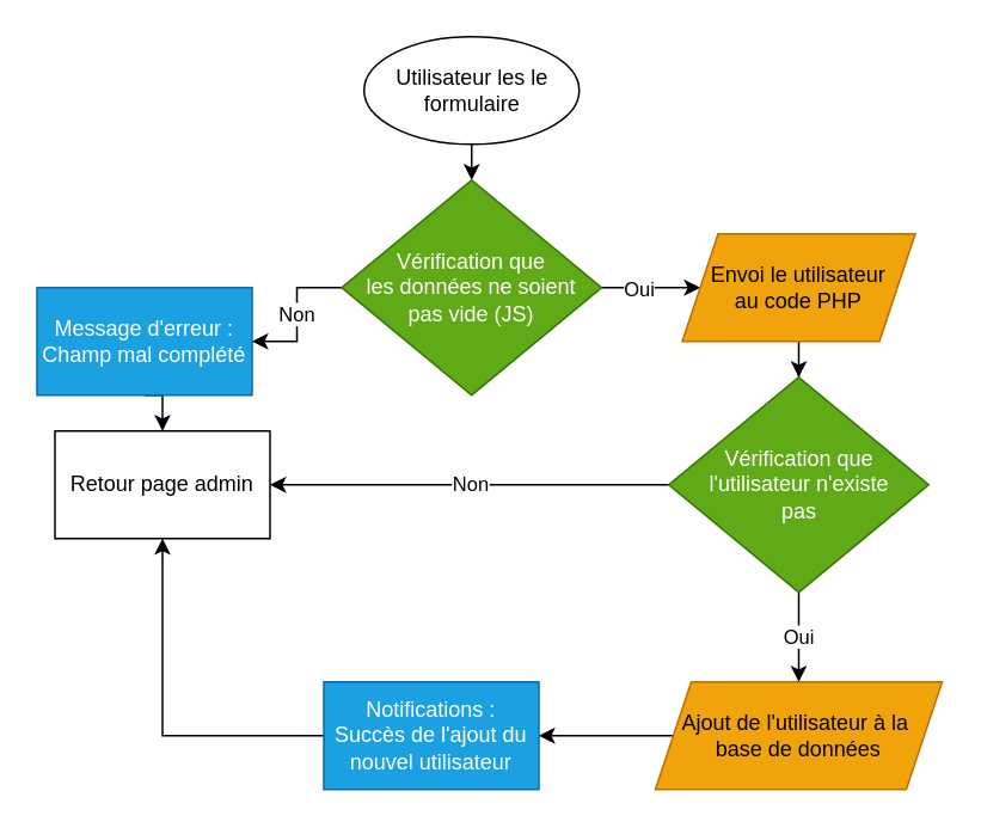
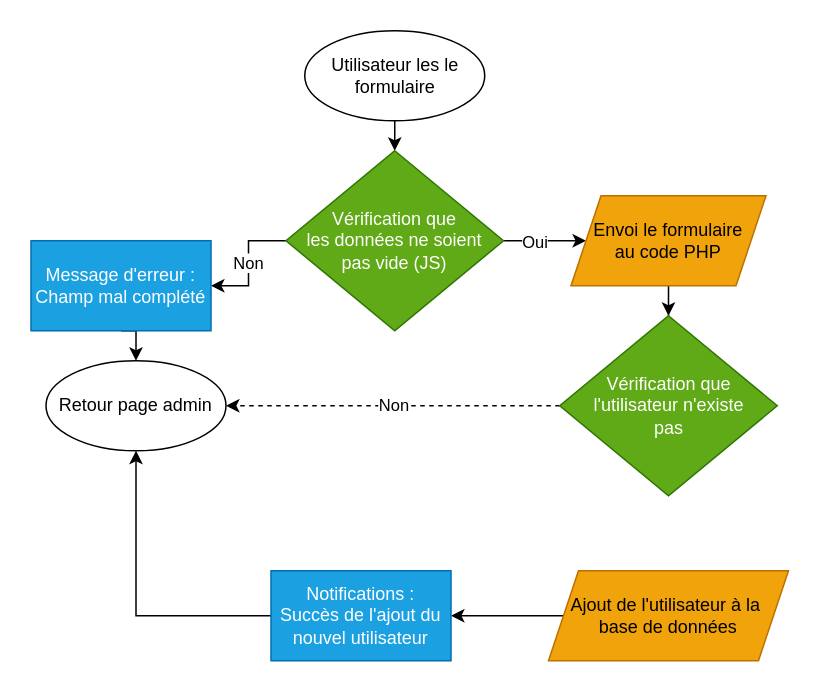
  <mxCell id="0" />
  <mxCell id="1" parent="0" />
  <mxCell id="2" style="edgeStyle=orthogonalEdgeStyle;rounded=0;orthogonalLoop=1;jettySize=auto;html=1;exitX=0.5;exitY=1;exitDx=0;exitDy=0;entryX=0.5;entryY=0;entryDx=0;entryDy=0;" edge="1" parent="1" source="3" target="7"><mxGeometry relative="1" as="geometry" /></mxCell>
  <mxCell id="3" value="Utilisateur les le formulaire" style="ellipse;whiteSpace=wrap;html=1;" vertex="1" parent="1"><mxGeometry x="202.5" y="20" width="120" height="60" as="geometry" /></mxCell>
  <mxCell id="4" style="edgeStyle=orthogonalEdgeStyle;rounded=0;orthogonalLoop=1;jettySize=auto;html=1;exitX=1;exitY=0.5;exitDx=0;exitDy=0;entryX=0;entryY=0.5;entryDx=0;entryDy=0;" edge="1" parent="1" source="7" target="12"><mxGeometry relative="1" as="geometry" /></mxCell>
  <mxCell id="5" value="Oui" style="edgeLabel;html=1;align=center;verticalAlign=middle;resizable=0;points=[];" vertex="1" connectable="0" parent="4"><mxGeometry x="-0.269" relative="1" as="geometry"><mxPoint as="offset" /></mxGeometry></mxCell>
  <mxCell id="6" value="Non" style="edgeStyle=orthogonalEdgeStyle;rounded=0;orthogonalLoop=1;jettySize=auto;html=1;exitX=0;exitY=0.5;exitDx=0;exitDy=0;entryX=1;entryY=0.5;entryDx=0;entryDy=0;" edge="1" parent="1" source="7" target="10"><mxGeometry relative="1" as="geometry" /></mxCell>
  <mxCell id="7" value="Vérification que &lt;br&gt;les données ne soient &lt;br&gt;pas vide (JS)" style="rhombus;whiteSpace=wrap;html=1;fillColor=#60a917;strokeColor=#2D7600;fontColor=#ffffff;" vertex="1" parent="1"><mxGeometry x="190" y="100" width="145" height="120" as="geometry" /></mxCell>
- <mxCell id="8" value="Retour page admin" style="whiteSpace=wrap;html=1;rounded=0;" vertex="1" parent="1"><mxGeometry x="30" y="240" width="120" height="60" as="geometry" /></mxCell>
+ <mxCell id="8" value="Retour page admin" style="ellipse;whiteSpace=wrap;html=1;" vertex="1" parent="1"><mxGeometry x="30" y="240" width="120" height="60" as="geometry" /></mxCell>
  <mxCell id="9" style="edgeStyle=orthogonalEdgeStyle;rounded=0;orthogonalLoop=1;jettySize=auto;html=1;exitX=0.5;exitY=1;exitDx=0;exitDy=0;entryX=0.5;entryY=0;entryDx=0;entryDy=0;" edge="1" parent="1" source="10" target="8"><mxGeometry relative="1" as="geometry" /></mxCell>
  <mxCell id="10" value="Message d'erreur : Champ mal complété" style="rounded=0;whiteSpace=wrap;html=1;fillColor=#1ba1e2;strokeColor=#006EAF;fontColor=#ffffff;" vertex="1" parent="1"><mxGeometry x="20" y="160" width="120" height="60" as="geometry" /></mxCell>
  <mxCell id="11" style="edgeStyle=orthogonalEdgeStyle;rounded=0;orthogonalLoop=1;jettySize=auto;html=1;exitX=0.5;exitY=1;exitDx=0;exitDy=0;" edge="1" parent="1" source="12" target="17"><mxGeometry relative="1" as="geometry"><mxPoint x="360" y="390" as="targetPoint" /></mxGeometry></mxCell>
- <mxCell id="12" value="Envoi le utilisateur&lt;br&gt;au code PHP" style="shape=parallelogram;perimeter=parallelogramPerimeter;whiteSpace=wrap;html=1;fixedSize=1;fontStyle=0;fillColor=#f0a30a;strokeColor=#BD7000;fontColor=#000000;" vertex="1" parent="1"><mxGeometry x="380" y="130" width="130" height="60" as="geometry" /></mxCell>
+ <mxCell id="12" value="Envoi le formulaire&lt;br&gt;au code PHP" style="shape=parallelogram;perimeter=parallelogramPerimeter;whiteSpace=wrap;html=1;fixedSize=1;fontStyle=0;fillColor=#f0a30a;strokeColor=#BD7000;fontColor=#000000;" vertex="1" parent="1"><mxGeometry x="380" y="130" width="130" height="60" as="geometry" /></mxCell>
  <mxCell id="13" style="edgeStyle=orthogonalEdgeStyle;rounded=0;orthogonalLoop=1;jettySize=auto;html=1;exitX=0;exitY=0.5;exitDx=0;exitDy=0;entryX=1;entryY=0.5;entryDx=0;entryDy=0;" edge="1" parent="1" source="14" target="19"><mxGeometry relative="1" as="geometry" /></mxCell>
  <mxCell id="14" value="&lt;div&gt;Ajout de l'utilisateur à la&amp;nbsp;&lt;br&gt;base de données&lt;/div&gt;" style="shape=parallelogram;perimeter=parallelogramPerimeter;whiteSpace=wrap;html=1;fixedSize=1;fillColor=#f0a30a;strokeColor=#BD7000;fontColor=#000000;" vertex="1" parent="1"><mxGeometry x="365" y="380" width="160" height="60" as="geometry" /></mxCell>
- <mxCell id="15" value="Non" style="edgeStyle=orthogonalEdgeStyle;rounded=0;orthogonalLoop=1;jettySize=auto;html=1;exitX=0;exitY=0.5;exitDx=0;exitDy=0;entryX=1;entryY=0.5;entryDx=0;entryDy=0;" edge="1" parent="1" source="17" target="8"><mxGeometry relative="1" as="geometry"><mxPoint x="160" y="370" as="targetPoint" /></mxGeometry></mxCell>
- <mxCell id="16" value="Oui" style="edgeStyle=orthogonalEdgeStyle;rounded=0;orthogonalLoop=1;jettySize=auto;html=1;exitX=0.5;exitY=1;exitDx=0;exitDy=0;entryX=0.5;entryY=0;entryDx=0;entryDy=0;" edge="1" parent="1" source="17" target="14"><mxGeometry relative="1" as="geometry" /></mxCell>
+ <mxCell id="15" value="Non" style="edgeStyle=orthogonalEdgeStyle;rounded=0;orthogonalLoop=1;jettySize=auto;html=1;exitX=0;exitY=0.5;exitDx=0;exitDy=0;entryX=1;entryY=0.5;entryDx=0;entryDy=0;dashed=1;" edge="1" parent="1" source="17" target="8"><mxGeometry relative="1" as="geometry"><mxPoint x="160" y="370" as="targetPoint" /></mxGeometry></mxCell>
  <mxCell id="17" value="Vérification que&lt;br&gt;l'utilisateur n'existe&lt;br&gt;pas" style="rhombus;whiteSpace=wrap;html=1;fillColor=#60a917;strokeColor=#2D7600;fontColor=#ffffff;" vertex="1" parent="1"><mxGeometry x="372.5" y="210" width="145" height="120" as="geometry" /></mxCell>
  <mxCell id="18" style="edgeStyle=orthogonalEdgeStyle;rounded=0;orthogonalLoop=1;jettySize=auto;html=1;exitX=0;exitY=0.5;exitDx=0;exitDy=0;entryX=0.5;entryY=1;entryDx=0;entryDy=0;" edge="1" parent="1" source="19" target="8"><mxGeometry relative="1" as="geometry"><mxPoint x="360" y="720" as="targetPoint" /></mxGeometry></mxCell>
  <mxCell id="19" value="Notifications : &lt;br&gt;Succès de l'ajout du&lt;br&gt;nouvel utilisateur" style="rounded=0;whiteSpace=wrap;html=1;fillColor=#1ba1e2;strokeColor=#006EAF;fontColor=#ffffff;" vertex="1" parent="1"><mxGeometry x="180" y="380" width="120" height="60" as="geometry" /></mxCell>
